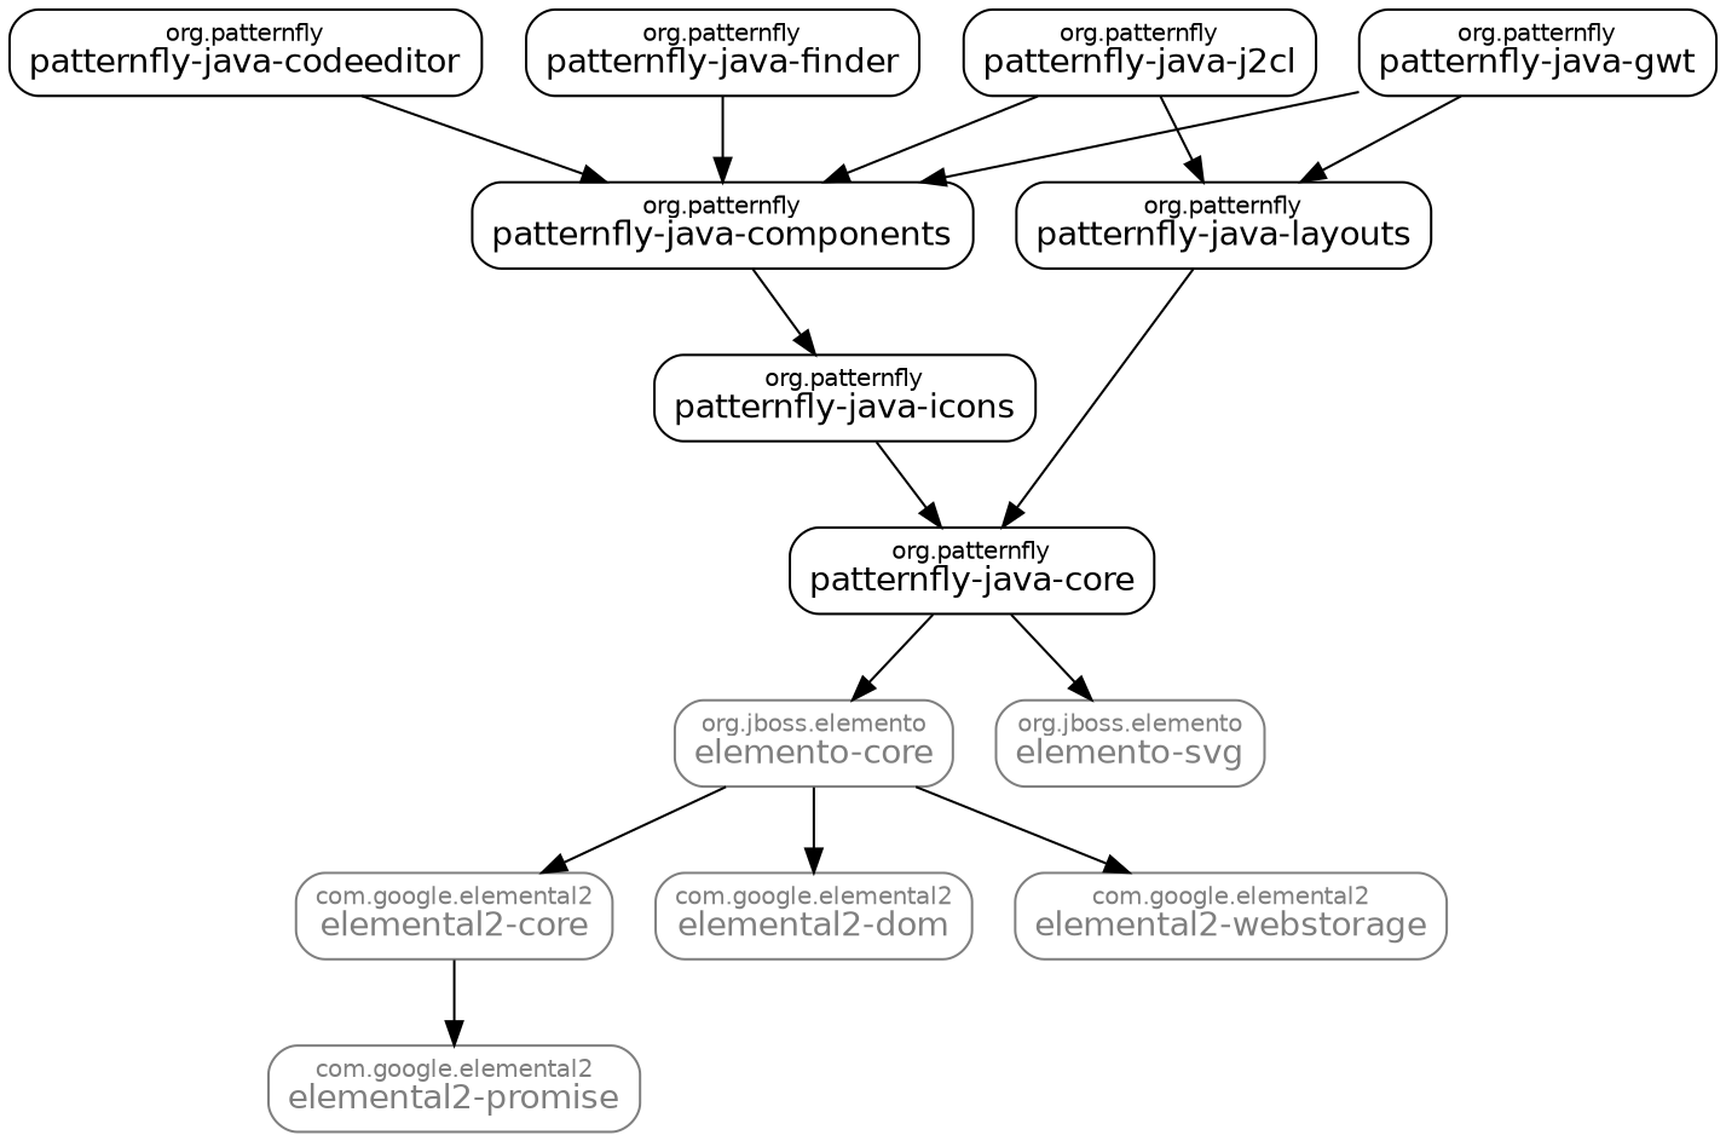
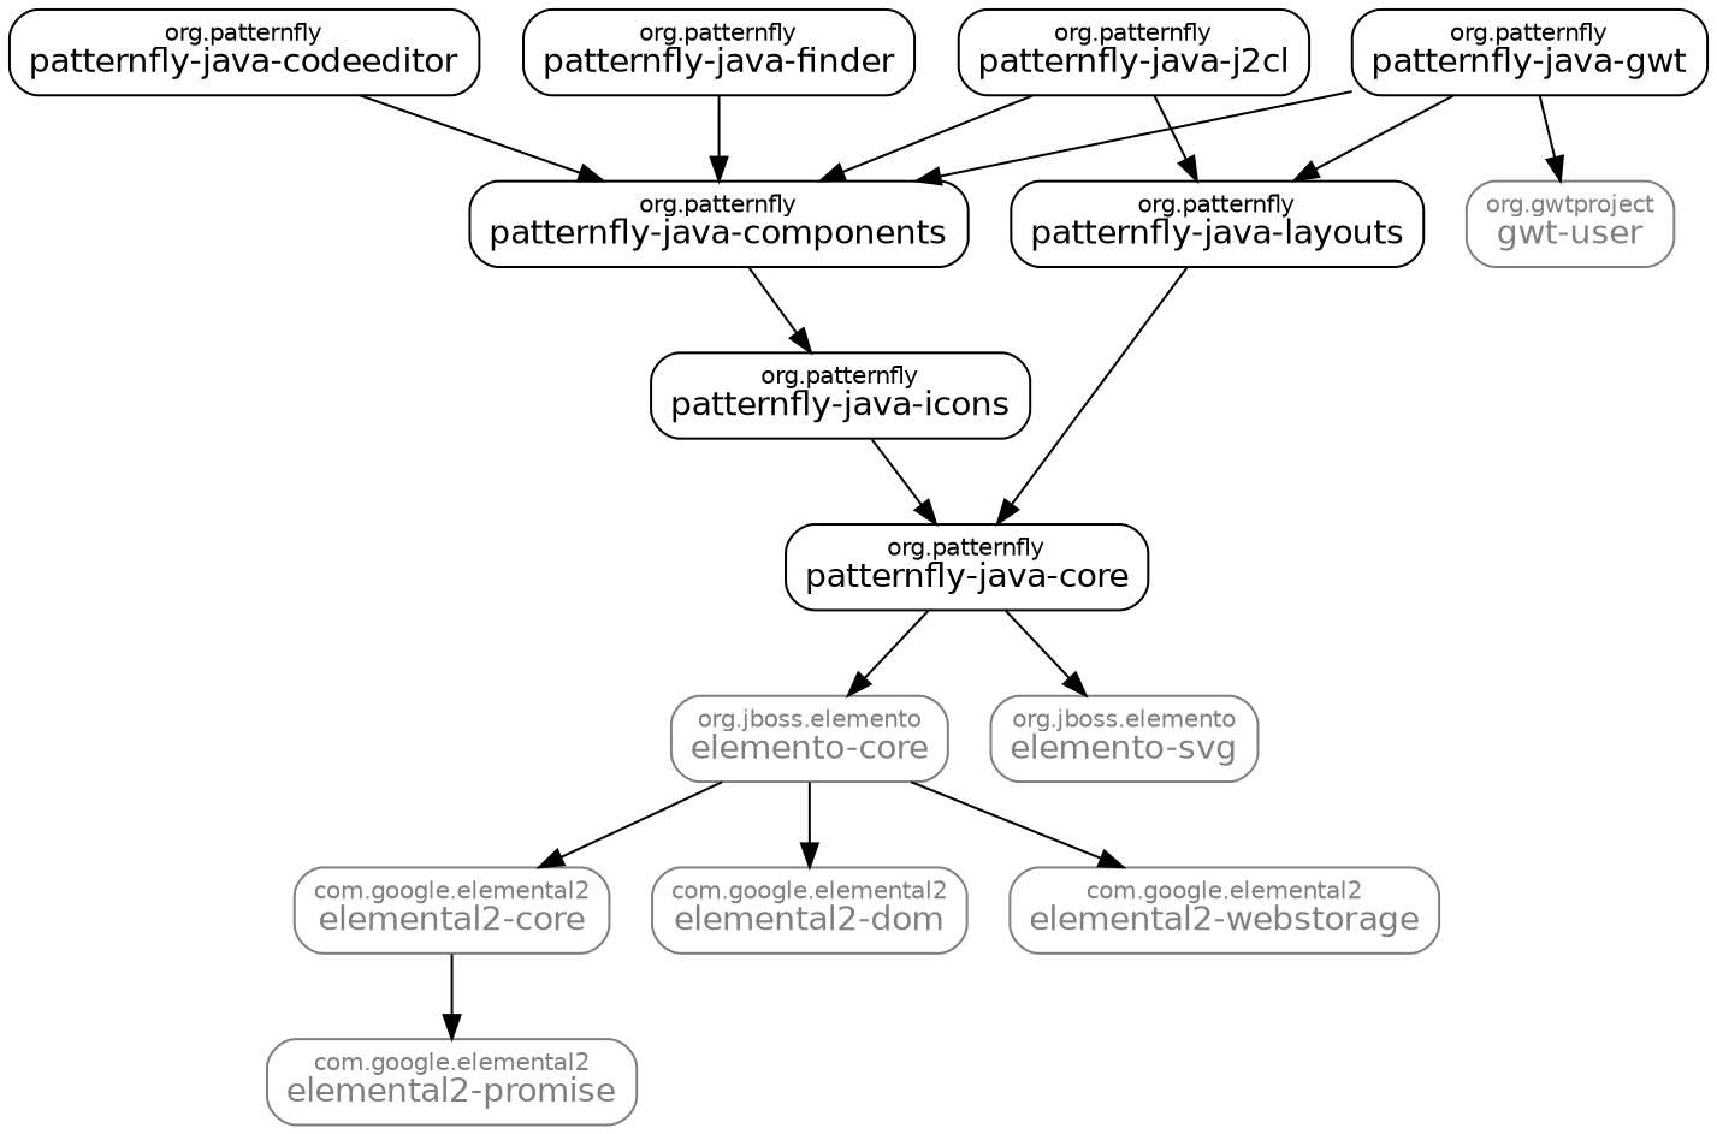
  digraph {
    rankdir=TB
    node [fontname=Helvetica fontsize=14 shape=box style=rounded]
    edge [fontname=Helvetica fontsize=10]
    n1 [color=grey50 fontcolor=grey50 label=<<font point-size="10">com.google.elemental2</font><br/>elemental2-core>]
    n2 [color=grey50 fontcolor=grey50 label=<<font point-size="10">com.google.elemental2</font><br/>elemental2-promise>]
    n3 [color=grey50 fontcolor=grey50 label=<<font point-size="10">org.jboss.elemento</font><br/>elemento-core>]
    n4 [color=grey50 fontcolor=grey50 label=<<font point-size="10">com.google.elemental2</font><br/>elemental2-dom>]
    n5 [color=grey50 fontcolor=grey50 label=<<font point-size="10">com.google.elemental2</font><br/>elemental2-webstorage>]
    n6 [label=<<font point-size="10">org.patternfly</font><br/>patternfly-java-core>]
    n7 [color=grey50 fontcolor=grey50 label=<<font point-size="10">org.jboss.elemento</font><br/>elemento-svg>]
    n8 [label=<<font point-size="10">org.patternfly</font><br/>patternfly-java-icons>]
    n9 [label=<<font point-size="10">org.patternfly</font><br/>patternfly-java-components>]
    n10 [label=<<font point-size="10">org.patternfly</font><br/>patternfly-java-codeeditor>]
    n11 [label=<<font point-size="10">org.patternfly</font><br/>patternfly-java-finder>]
    n12 [label=<<font point-size="10">org.patternfly</font><br/>patternfly-java-layouts>]
    n13 [label=<<font point-size="10">org.patternfly</font><br/>patternfly-java-gwt>]
+   n14 [color=grey50 fontcolor=grey50 label=<<font point-size="10">org.gwtproject</font><br/>gwt-user>]
    n15 [label=<<font point-size="10">org.patternfly</font><br/>patternfly-java-j2cl>]
    n1 -> n2
    n3 -> n1
    n3 -> n4
    n3 -> n5
    n6 -> n3
    n6 -> n7
    n8 -> n6
    n9 -> n8
    n10 -> n9
    n11 -> n9
    n12 -> n6
    n13 -> n9
    n13 -> n12
+   n13 -> n14
    n15 -> n9
    n15 -> n12
  }
